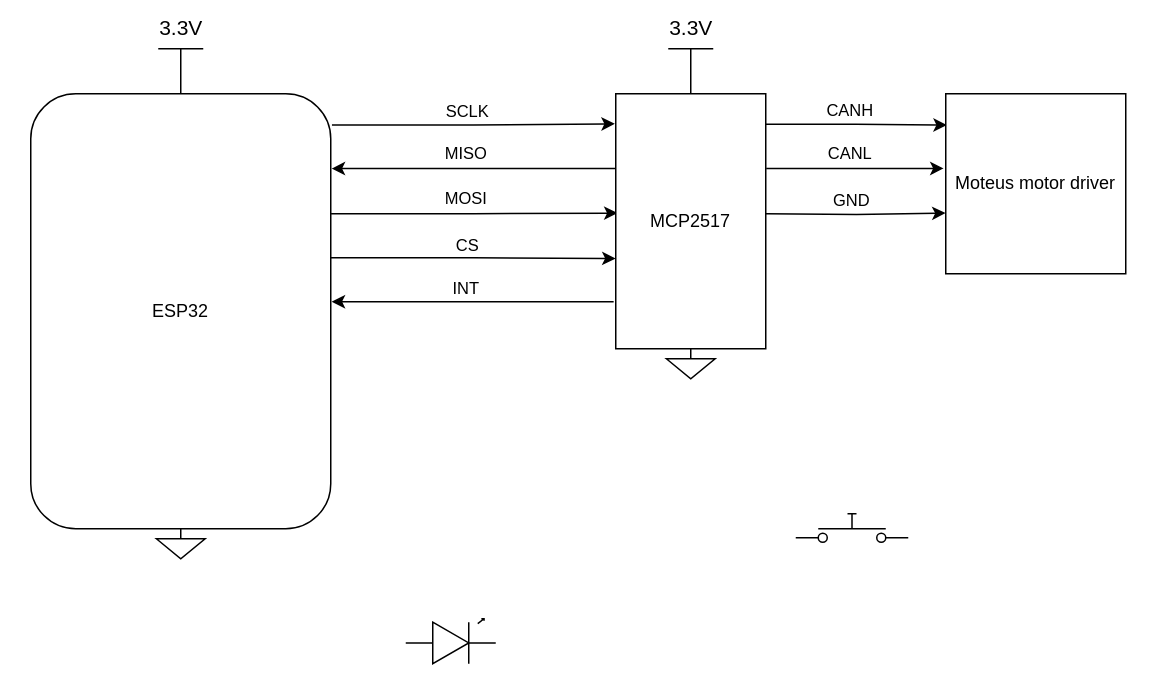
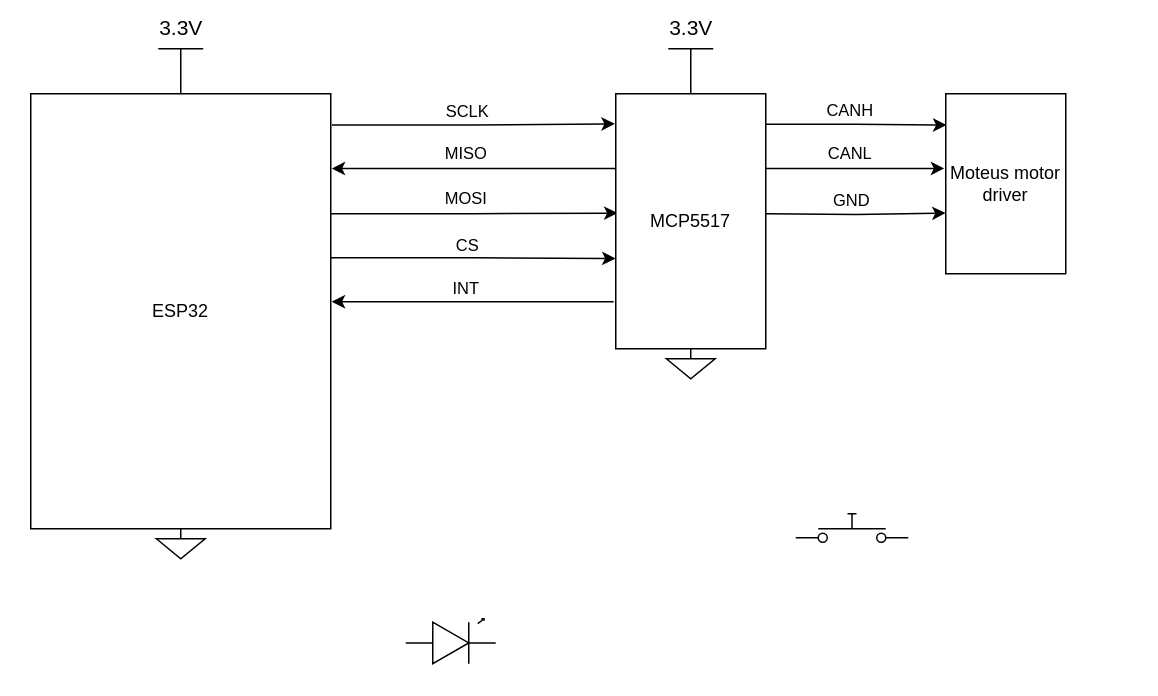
  <mxCell id="0" />
  <mxCell id="1" parent="0" />
  <mxCell id="2" style="edgeStyle=orthogonalEdgeStyle;rounded=0;orthogonalLoop=1;jettySize=auto;html=1;entryX=0.012;entryY=0.468;entryDx=0;entryDy=0;exitX=1.001;exitY=0.276;exitDx=0;exitDy=0;entryPerimeter=0;exitPerimeter=0;" edge="1" parent="1" source="6" target="11"><mxGeometry relative="1" as="geometry" /></mxCell>
  <mxCell id="3" value="MOSI" style="edgeLabel;html=1;align=center;verticalAlign=middle;resizable=0;points=[];" vertex="1" connectable="0" parent="2"><mxGeometry x="0.467" y="-1" relative="1" as="geometry"><mxPoint x="-50" y="-11" as="offset" /></mxGeometry></mxCell>
  <mxCell id="4" style="edgeStyle=orthogonalEdgeStyle;rounded=0;orthogonalLoop=1;jettySize=auto;html=1;entryX=1.003;entryY=0.172;entryDx=0;entryDy=0;exitX=-0.001;exitY=0.293;exitDx=0;exitDy=0;exitPerimeter=0;entryPerimeter=0;" edge="1" parent="1" source="11" target="6"><mxGeometry relative="1" as="geometry" /></mxCell>
  <mxCell id="5" value="MISO" style="edgeLabel;html=1;align=center;verticalAlign=middle;resizable=0;points=[];" vertex="1" connectable="0" parent="4"><mxGeometry x="0.325" y="2" relative="1" as="geometry"><mxPoint x="25" y="-12" as="offset" /></mxGeometry></mxCell>
- <mxCell id="6" value="ESP32" style="whiteSpace=wrap;html=1;rounded=1;" vertex="1" parent="1"><mxGeometry x="20" y="50" width="200" height="290" as="geometry" /></mxCell>
+ <mxCell id="6" value="ESP32" style="rounded=0;whiteSpace=wrap;html=1;" vertex="1" parent="1"><mxGeometry x="20" y="50" width="200" height="290" as="geometry" /></mxCell>
  <mxCell id="7" style="edgeStyle=orthogonalEdgeStyle;rounded=0;orthogonalLoop=1;jettySize=auto;html=1;entryX=0.006;entryY=0.174;entryDx=0;entryDy=0;exitX=0.986;exitY=0.12;exitDx=0;exitDy=0;exitPerimeter=0;entryPerimeter=0;" edge="1" parent="1" source="11" target="12"><mxGeometry relative="1" as="geometry" /></mxCell>
  <mxCell id="8" value="CANH" style="edgeLabel;html=1;align=center;verticalAlign=middle;resizable=0;points=[];" vertex="1" connectable="0" parent="7"><mxGeometry x="-0.064" y="-2" relative="1" as="geometry"><mxPoint y="-12" as="offset" /></mxGeometry></mxCell>
  <mxCell id="9" style="edgeStyle=orthogonalEdgeStyle;rounded=0;orthogonalLoop=1;jettySize=auto;html=1;entryX=-0.012;entryY=0.415;entryDx=0;entryDy=0;exitX=1.003;exitY=0.293;exitDx=0;exitDy=0;exitPerimeter=0;entryPerimeter=0;" edge="1" parent="1" source="11" target="12"><mxGeometry relative="1" as="geometry" /></mxCell>
  <mxCell id="10" value="CANL" style="edgeLabel;html=1;align=center;verticalAlign=middle;resizable=0;points=[];" vertex="1" connectable="0" parent="9"><mxGeometry x="-0.07" y="3" relative="1" as="geometry"><mxPoint y="-7" as="offset" /></mxGeometry></mxCell>
- <mxCell id="11" value="MCP2517" style="rounded=0;whiteSpace=wrap;html=1;" vertex="1" parent="1"><mxGeometry x="410" y="50" width="100" height="170" as="geometry" /></mxCell>
- <mxCell id="12" value="Moteus motor driver" style="rounded=0;whiteSpace=wrap;html=1;" vertex="1" parent="1"><mxGeometry x="630" y="50" width="120" height="120" as="geometry" /></mxCell>
+ <mxCell id="11" value="MCP5517" style="rounded=0;whiteSpace=wrap;html=1;" vertex="1" parent="1"><mxGeometry x="410" y="50" width="100" height="170" as="geometry" /></mxCell>
+ <mxCell id="12" value="Moteus motor driver" style="rounded=0;whiteSpace=wrap;html=1;" vertex="1" parent="1"><mxGeometry x="630" y="50" width="80" height="120" as="geometry" /></mxCell>
  <mxCell id="13" value="" style="verticalLabelPosition=bottom;shadow=0;dashed=0;align=center;html=1;verticalAlign=top;shape=mxgraph.electrical.opto_electronics.led_1;pointerEvents=1;" vertex="1" parent="1"><mxGeometry x="270" y="400" width="60" height="30" as="geometry" /></mxCell>
  <mxCell id="14" value="" style="html=1;shape=mxgraph.electrical.electro-mechanical.pushbutton;aspect=fixed;elSwitchState=off;" vertex="1" parent="1"><mxGeometry x="530" y="330" width="75" height="20" as="geometry" /></mxCell>
  <mxCell id="15" style="edgeStyle=orthogonalEdgeStyle;rounded=0;orthogonalLoop=1;jettySize=auto;html=1;entryX=-0.001;entryY=0.663;entryDx=0;entryDy=0;entryPerimeter=0;" edge="1" parent="1" target="12"><mxGeometry relative="1" as="geometry"><mxPoint x="510" y="130" as="sourcePoint" /><mxPoint x="630" y="140" as="targetPoint" /></mxGeometry></mxCell>
  <mxCell id="16" value="GND" style="edgeLabel;html=1;align=center;verticalAlign=middle;resizable=0;points=[];" vertex="1" connectable="0" parent="15"><mxGeometry x="-0.07" y="3" relative="1" as="geometry"><mxPoint y="-7" as="offset" /></mxGeometry></mxCell>
  <mxCell id="17" style="edgeStyle=orthogonalEdgeStyle;rounded=0;orthogonalLoop=1;jettySize=auto;html=1;exitX=-0.014;exitY=0.816;exitDx=0;exitDy=0;exitPerimeter=0;entryX=1.003;entryY=0.478;entryDx=0;entryDy=0;entryPerimeter=0;" edge="1" parent="1" source="11" target="6"><mxGeometry relative="1" as="geometry"><mxPoint x="400" y="190" as="sourcePoint" /></mxGeometry></mxCell>
  <mxCell id="18" value="INT" style="edgeLabel;html=1;align=center;verticalAlign=middle;resizable=0;points=[];" vertex="1" connectable="0" parent="17"><mxGeometry x="0.218" y="2" relative="1" as="geometry"><mxPoint x="16" y="-11" as="offset" /></mxGeometry></mxCell>
  <mxCell id="19" style="edgeStyle=orthogonalEdgeStyle;rounded=0;orthogonalLoop=1;jettySize=auto;html=1;entryX=-0.001;entryY=0.646;entryDx=0;entryDy=0;exitX=0.998;exitY=0.377;exitDx=0;exitDy=0;exitPerimeter=0;entryPerimeter=0;" edge="1" parent="1" source="6" target="11"><mxGeometry relative="1" as="geometry" /></mxCell>
  <mxCell id="20" value="CS" style="edgeLabel;html=1;align=center;verticalAlign=middle;resizable=0;points=[];" vertex="1" connectable="0" parent="19"><mxGeometry x="0.339" y="-1" relative="1" as="geometry"><mxPoint x="-37" y="-10" as="offset" /></mxGeometry></mxCell>
  <mxCell id="21" style="edgeStyle=orthogonalEdgeStyle;rounded=0;orthogonalLoop=1;jettySize=auto;html=1;entryX=-0.006;entryY=0.118;entryDx=0;entryDy=0;entryPerimeter=0;exitX=1.004;exitY=0.072;exitDx=0;exitDy=0;exitPerimeter=0;" edge="1" parent="1" source="6" target="11"><mxGeometry relative="1" as="geometry" /></mxCell>
  <mxCell id="22" value="SCLK" style="edgeLabel;html=1;align=center;verticalAlign=middle;resizable=0;points=[];" vertex="1" connectable="0" parent="21"><mxGeometry x="0.314" y="-1" relative="1" as="geometry"><mxPoint x="-34" y="-10" as="offset" /></mxGeometry></mxCell>
  <mxCell id="23" value="&lt;font style=&quot;font-size: 14px;&quot;&gt;3.3V&lt;/font&gt;" style="verticalLabelPosition=top;verticalAlign=bottom;shape=mxgraph.electrical.signal_sources.vdd;shadow=0;dashed=0;align=center;strokeWidth=1;fontSize=24;html=1;flipV=1;" vertex="1" parent="1"><mxGeometry x="105" y="20" width="30" height="30" as="geometry" /></mxCell>
  <mxCell id="24" value="&lt;font style=&quot;font-size: 14px;&quot;&gt;3.3V&lt;/font&gt;" style="verticalLabelPosition=top;verticalAlign=bottom;shape=mxgraph.electrical.signal_sources.vdd;shadow=0;dashed=0;align=center;strokeWidth=1;fontSize=24;html=1;flipV=1;" vertex="1" parent="1"><mxGeometry x="445" y="20" width="30" height="30" as="geometry" /></mxCell>
  <mxCell id="25" value="" style="pointerEvents=1;verticalLabelPosition=bottom;shadow=0;dashed=0;align=center;html=1;verticalAlign=top;shape=mxgraph.electrical.signal_sources.signal_ground;" vertex="1" parent="1"><mxGeometry x="443.75" y="220" width="32.5" height="20" as="geometry" /></mxCell>
  <mxCell id="26" value="" style="pointerEvents=1;verticalLabelPosition=bottom;shadow=0;dashed=0;align=center;html=1;verticalAlign=top;shape=mxgraph.electrical.signal_sources.signal_ground;" vertex="1" parent="1"><mxGeometry x="103.75" y="340" width="32.5" height="20" as="geometry" /></mxCell>
